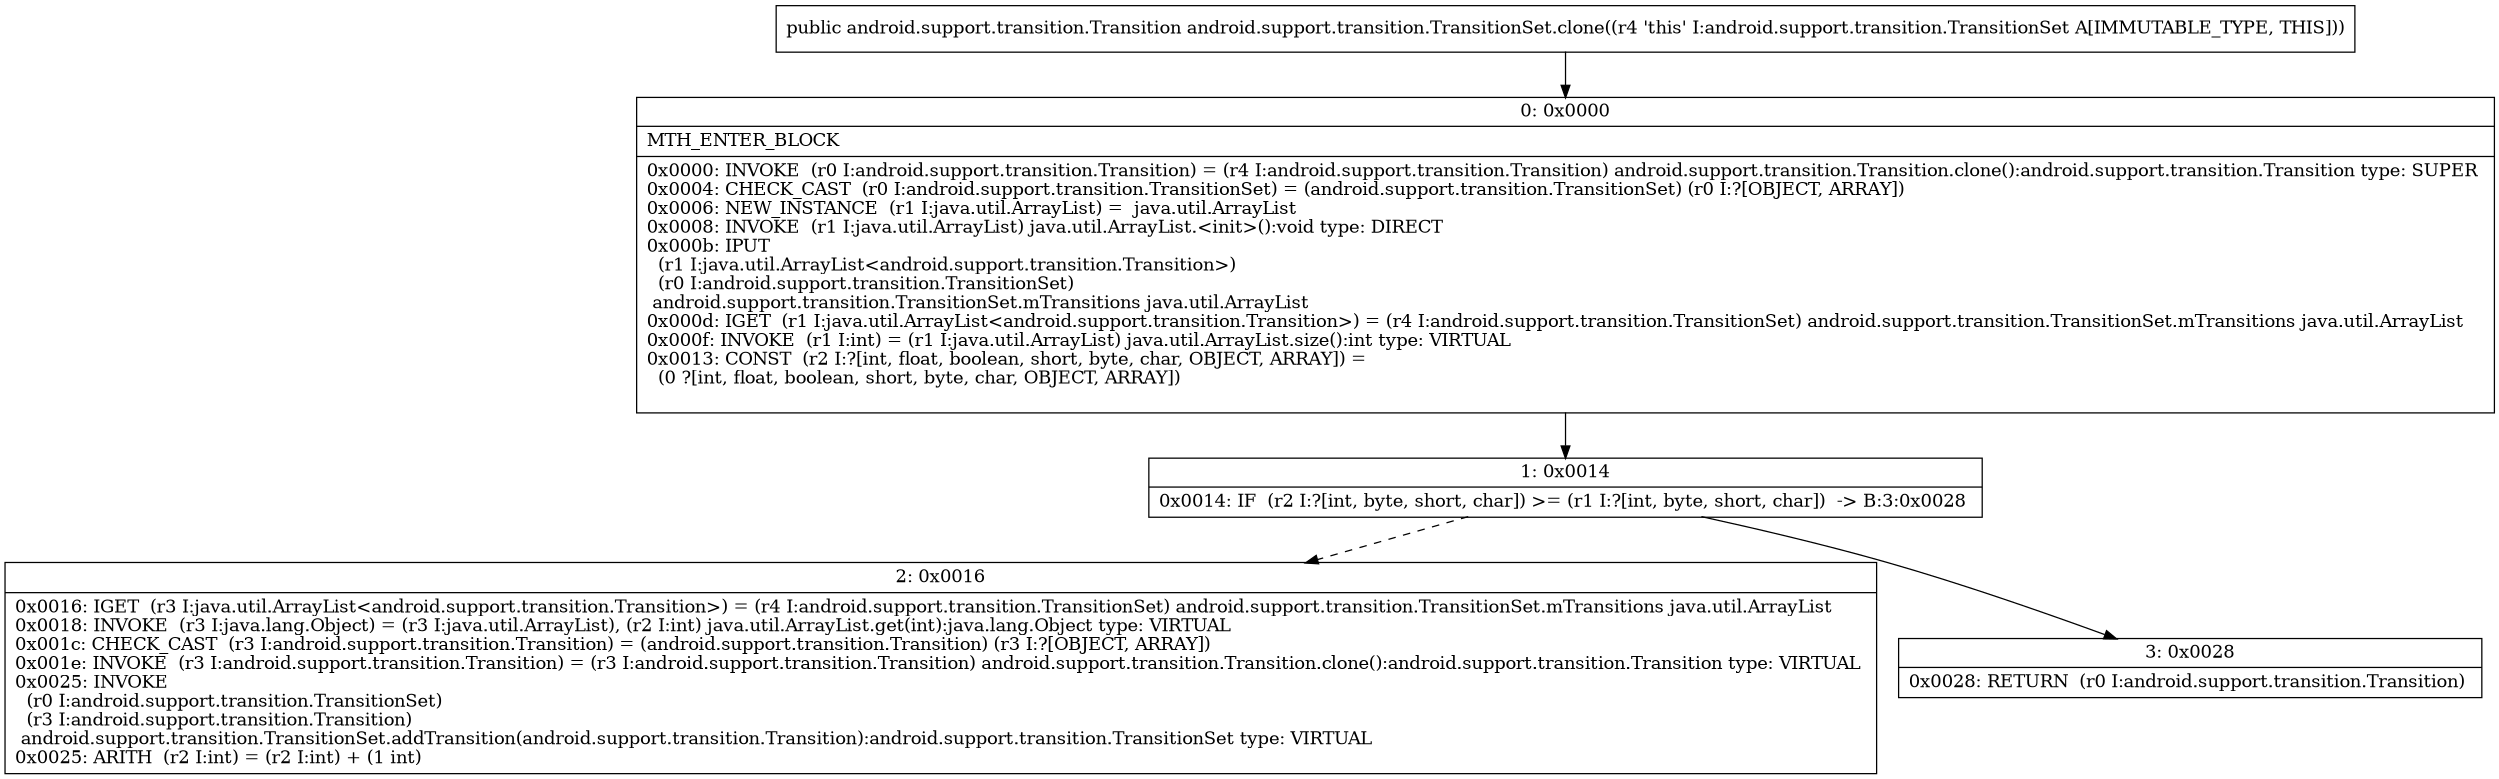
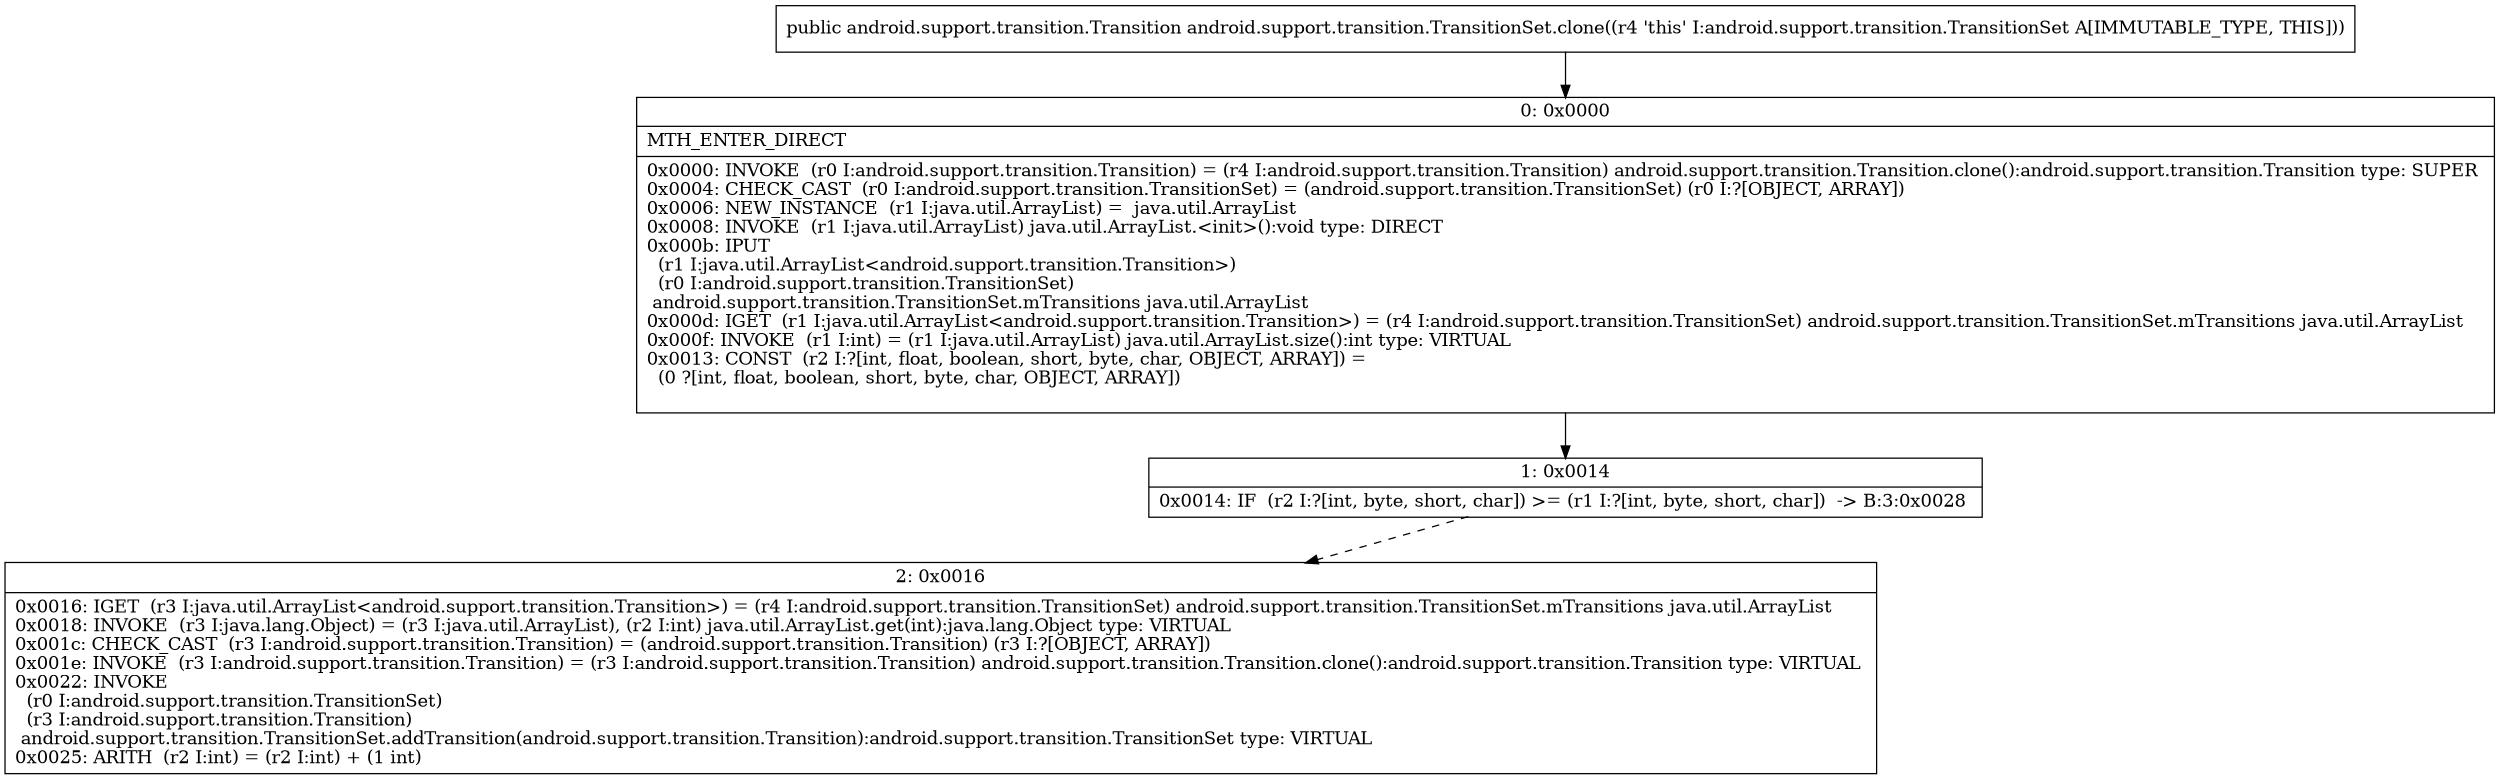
  digraph {
    node [shape=record]
-   n1 [label="{0\:\ 0x0000|MTH_ENTER_BLOCK\l|0x0000: INVOKE  (r0 I:android.support.transition.Transition) = (r4 I:android.support.transition.Transition) android.support.transition.Transition.clone():android.support.transition.Transition type: SUPER \l0x0004: CHECK_CAST  (r0 I:android.support.transition.TransitionSet) = (android.support.transition.TransitionSet) (r0 I:?[OBJECT, ARRAY]) \l0x0006: NEW_INSTANCE  (r1 I:java.util.ArrayList) =  java.util.ArrayList \l0x0008: INVOKE  (r1 I:java.util.ArrayList) java.util.ArrayList.\<init\>():void type: DIRECT \l0x000b: IPUT  \l  (r1 I:java.util.ArrayList\<android.support.transition.Transition\>)\l  (r0 I:android.support.transition.TransitionSet)\l android.support.transition.TransitionSet.mTransitions java.util.ArrayList \l0x000d: IGET  (r1 I:java.util.ArrayList\<android.support.transition.Transition\>) = (r4 I:android.support.transition.TransitionSet) android.support.transition.TransitionSet.mTransitions java.util.ArrayList \l0x000f: INVOKE  (r1 I:int) = (r1 I:java.util.ArrayList) java.util.ArrayList.size():int type: VIRTUAL \l0x0013: CONST  (r2 I:?[int, float, boolean, short, byte, char, OBJECT, ARRAY]) = \l  (0 ?[int, float, boolean, short, byte, char, OBJECT, ARRAY])\l \l}"]
+   n1 [label="{0\:\ 0x0000|MTH_ENTER_DIRECT\l|0x0000: INVOKE  (r0 I:android.support.transition.Transition) = (r4 I:android.support.transition.Transition) android.support.transition.Transition.clone():android.support.transition.Transition type: SUPER \l0x0004: CHECK_CAST  (r0 I:android.support.transition.TransitionSet) = (android.support.transition.TransitionSet) (r0 I:?[OBJECT, ARRAY]) \l0x0006: NEW_INSTANCE  (r1 I:java.util.ArrayList) =  java.util.ArrayList \l0x0008: INVOKE  (r1 I:java.util.ArrayList) java.util.ArrayList.\<init\>():void type: DIRECT \l0x000b: IPUT  \l  (r1 I:java.util.ArrayList\<android.support.transition.Transition\>)\l  (r0 I:android.support.transition.TransitionSet)\l android.support.transition.TransitionSet.mTransitions java.util.ArrayList \l0x000d: IGET  (r1 I:java.util.ArrayList\<android.support.transition.Transition\>) = (r4 I:android.support.transition.TransitionSet) android.support.transition.TransitionSet.mTransitions java.util.ArrayList \l0x000f: INVOKE  (r1 I:int) = (r1 I:java.util.ArrayList) java.util.ArrayList.size():int type: VIRTUAL \l0x0013: CONST  (r2 I:?[int, float, boolean, short, byte, char, OBJECT, ARRAY]) = \l  (0 ?[int, float, boolean, short, byte, char, OBJECT, ARRAY])\l \l}"]
    n2 [label="{1\:\ 0x0014|0x0014: IF  (r2 I:?[int, byte, short, char]) \>= (r1 I:?[int, byte, short, char])  \-\> B:3:0x0028 \l}"]
-   n3 [label="{2\:\ 0x0016|0x0016: IGET  (r3 I:java.util.ArrayList\<android.support.transition.Transition\>) = (r4 I:android.support.transition.TransitionSet) android.support.transition.TransitionSet.mTransitions java.util.ArrayList \l0x0018: INVOKE  (r3 I:java.lang.Object) = (r3 I:java.util.ArrayList), (r2 I:int) java.util.ArrayList.get(int):java.lang.Object type: VIRTUAL \l0x001c: CHECK_CAST  (r3 I:android.support.transition.Transition) = (android.support.transition.Transition) (r3 I:?[OBJECT, ARRAY]) \l0x001e: INVOKE  (r3 I:android.support.transition.Transition) = (r3 I:android.support.transition.Transition) android.support.transition.Transition.clone():android.support.transition.Transition type: VIRTUAL \l0x0025: INVOKE  \l  (r0 I:android.support.transition.TransitionSet)\l  (r3 I:android.support.transition.Transition)\l android.support.transition.TransitionSet.addTransition(android.support.transition.Transition):android.support.transition.TransitionSet type: VIRTUAL \l0x0025: ARITH  (r2 I:int) = (r2 I:int) + (1 int) \l}"]
-   n4 [label="{3\:\ 0x0028|0x0028: RETURN  (r0 I:android.support.transition.Transition) \l}"]
+   n3 [label="{2\:\ 0x0016|0x0016: IGET  (r3 I:java.util.ArrayList\<android.support.transition.Transition\>) = (r4 I:android.support.transition.TransitionSet) android.support.transition.TransitionSet.mTransitions java.util.ArrayList \l0x0018: INVOKE  (r3 I:java.lang.Object) = (r3 I:java.util.ArrayList), (r2 I:int) java.util.ArrayList.get(int):java.lang.Object type: VIRTUAL \l0x001c: CHECK_CAST  (r3 I:android.support.transition.Transition) = (android.support.transition.Transition) (r3 I:?[OBJECT, ARRAY]) \l0x001e: INVOKE  (r3 I:android.support.transition.Transition) = (r3 I:android.support.transition.Transition) android.support.transition.Transition.clone():android.support.transition.Transition type: VIRTUAL \l0x0022: INVOKE  \l  (r0 I:android.support.transition.TransitionSet)\l  (r3 I:android.support.transition.Transition)\l android.support.transition.TransitionSet.addTransition(android.support.transition.Transition):android.support.transition.TransitionSet type: VIRTUAL \l0x0025: ARITH  (r2 I:int) = (r2 I:int) + (1 int) \l}"]
    n5 [label="{public android.support.transition.Transition android.support.transition.TransitionSet.clone((r4 'this' I:android.support.transition.TransitionSet A[IMMUTABLE_TYPE, THIS])) }"]
    n1 -> n2
    n2 -> n3 [style=dashed]
-   n2 -> n4
    n5 -> n1
  }
